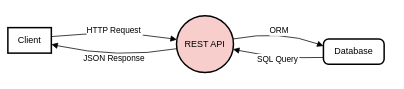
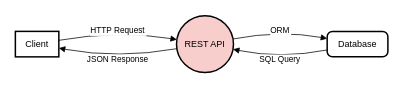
  <mxCell id="0" />
  <mxCell id="1" parent="0" />
- <mxCell id="2" value="Client" style="whiteSpace=wrap;strokeWidth=2;" vertex="1" parent="1"><mxGeometry x="10" y="36" width="58" height="34" as="geometry" /></mxCell>
+ <mxCell id="2" value="Client" style="whiteSpace=wrap;strokeWidth=2;" vertex="1" parent="1"><mxGeometry y="41" width="58" height="34" as="geometry" x="20" /></mxCell>
  <mxCell id="3" value="REST API" style="ellipse;aspect=fixed;strokeWidth=2;whiteSpace=wrap;fillColor=#f8cecc;" vertex="1" parent="1"><mxGeometry x="235" width="76" height="76" as="geometry" y="20" /></mxCell>
- <mxCell id="4" value="Database" style="rounded=1;absoluteArcSize=1;arcSize=14;whiteSpace=wrap;strokeWidth=2;" vertex="1" parent="1"><mxGeometry x="431" y="51" width="81" height="34" as="geometry" /></mxCell>
+ <mxCell id="4" value="Database" style="rounded=1;absoluteArcSize=1;arcSize=14;whiteSpace=wrap;strokeWidth=2;" vertex="1" parent="1"><mxGeometry x="436" y="41" width="81" height="34" as="geometry" /></mxCell>
  <mxCell id="5" value="HTTP Request" style="curved=1;startArrow=none;endArrow=block;exitX=1.006;exitY=0.349;entryX=0.001;entryY=0.418;" edge="1" parent="1" source="2" target="3"><mxGeometry relative="1" as="geometry"><Array as="points"><mxPoint x="157" y="39" /></Array></mxGeometry></mxCell>
  <mxCell id="6" value="JSON Response" style="curved=1;startArrow=none;endArrow=block;exitX=0.001;exitY=0.586;entryX=1.006;entryY=0.66;" edge="1" parent="1" source="3" target="2"><mxGeometry relative="1" as="geometry"><Array as="points"><mxPoint x="157" y="78" /></Array></mxGeometry></mxCell>
  <mxCell id="7" value="ORM" style="curved=1;startArrow=none;endArrow=block;exitX=1.005;exitY=0.405;entryX=-0.004;entryY=0.279;" edge="1" parent="1" source="3" target="4"><mxGeometry relative="1" as="geometry"><Array as="points"><mxPoint x="374" y="39" /></Array></mxGeometry></mxCell>
  <mxCell id="8" value="SQL Query" style="curved=1;startArrow=none;endArrow=block;exitX=-0.004;exitY=0.731;entryX=1.005;entryY=0.6;" edge="1" parent="1" source="4" target="3"><mxGeometry relative="1" as="geometry"><Array as="points"><mxPoint x="374" y="78" /></Array></mxGeometry></mxCell>
